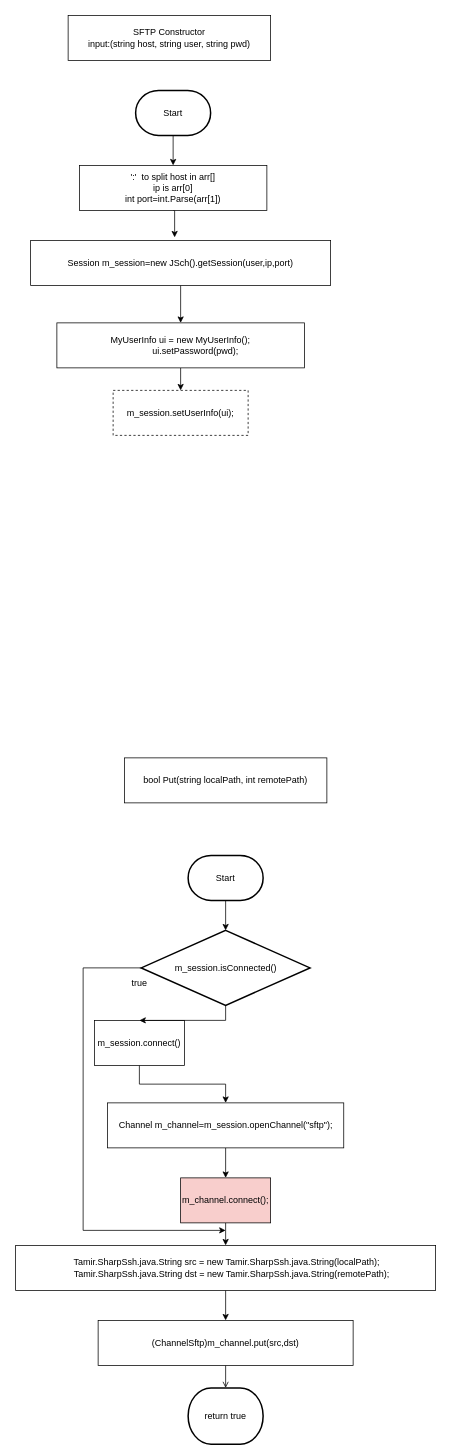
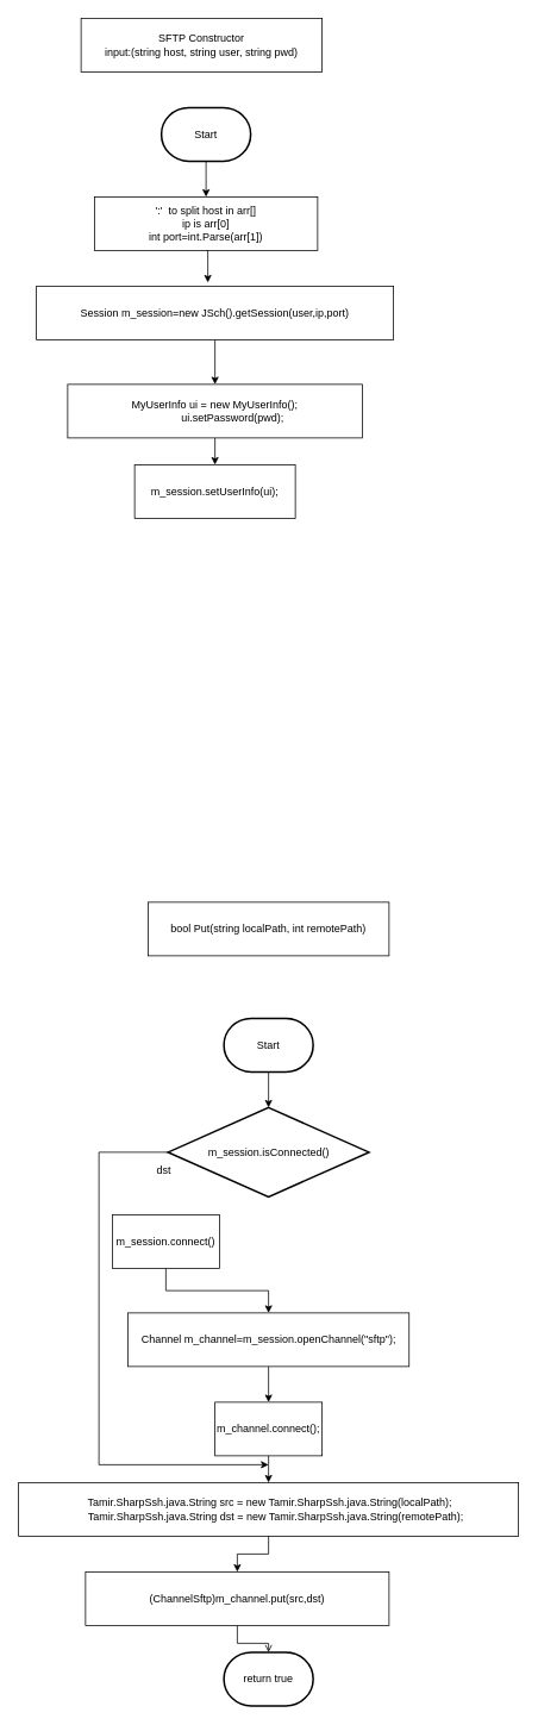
  <mxCell id="0" />
  <mxCell id="1" parent="0" />
  <mxCell id="2" style="edgeStyle=orthogonalEdgeStyle;rounded=0;orthogonalLoop=1;jettySize=auto;html=1;exitX=0.5;exitY=1;exitDx=0;exitDy=0;exitPerimeter=0;" edge="1" parent="1" source="3" target="19"><mxGeometry relative="1" as="geometry" /></mxCell>
  <mxCell id="3" value="Start" style="strokeWidth=2;html=1;shape=mxgraph.flowchart.terminator;whiteSpace=wrap;" vertex="1" parent="1"><mxGeometry x="250" y="1140" width="100" height="60" as="geometry" /></mxCell>
  <mxCell id="4" style="edgeStyle=orthogonalEdgeStyle;rounded=0;orthogonalLoop=1;jettySize=auto;html=1;exitX=0.5;exitY=1;exitDx=0;exitDy=0;entryX=0.5;entryY=0;entryDx=0;entryDy=0;" edge="1" parent="1" source="5" target="21"><mxGeometry relative="1" as="geometry" /></mxCell>
  <mxCell id="5" value="m_session.connect()" style="rounded=0;whiteSpace=wrap;html=1;" vertex="1" parent="1"><mxGeometry x="125" y="1360" width="120" height="60" as="geometry" /></mxCell>
  <mxCell id="6" value="bool Put(string localPath, int remotePath)" style="rounded=0;whiteSpace=wrap;html=1;" vertex="1" parent="1"><mxGeometry x="165" y="1010" width="270" height="60" as="geometry" /></mxCell>
  <mxCell id="7" value="SFTP Constructor&lt;br&gt;input:(string host, string user, string pwd)" style="rounded=0;whiteSpace=wrap;html=1;" vertex="1" parent="1"><mxGeometry x="90" y="20" width="270" height="60" as="geometry" /></mxCell>
  <mxCell id="8" style="edgeStyle=orthogonalEdgeStyle;rounded=0;orthogonalLoop=1;jettySize=auto;html=1;exitX=0.5;exitY=1;exitDx=0;exitDy=0;entryX=0.48;entryY=-0.067;entryDx=0;entryDy=0;entryPerimeter=0;" edge="1" parent="1" source="9" target="13"><mxGeometry relative="1" as="geometry" /></mxCell>
  <mxCell id="9" value="':'&amp;nbsp; to split host in arr[]&lt;br&gt;ip is arr[0]&lt;br&gt;int port=int.Parse(arr[1])" style="rounded=0;whiteSpace=wrap;html=1;" vertex="1" parent="1"><mxGeometry x="105" y="220" width="250" height="60" as="geometry" /></mxCell>
  <mxCell id="10" style="edgeStyle=orthogonalEdgeStyle;rounded=0;orthogonalLoop=1;jettySize=auto;html=1;exitX=0.5;exitY=1;exitDx=0;exitDy=0;exitPerimeter=0;entryX=0.5;entryY=0;entryDx=0;entryDy=0;" edge="1" parent="1" source="11" target="9"><mxGeometry relative="1" as="geometry" /></mxCell>
  <mxCell id="11" value="Start" style="strokeWidth=2;html=1;shape=mxgraph.flowchart.terminator;whiteSpace=wrap;" vertex="1" parent="1"><mxGeometry x="180" y="120" width="100" height="60" as="geometry" /></mxCell>
  <mxCell id="12" style="edgeStyle=orthogonalEdgeStyle;rounded=0;orthogonalLoop=1;jettySize=auto;html=1;exitX=0.5;exitY=1;exitDx=0;exitDy=0;" edge="1" parent="1" source="13" target="15"><mxGeometry relative="1" as="geometry" /></mxCell>
  <mxCell id="13" value="Session m_session=new JSch().getSession(user,ip,port)" style="rounded=0;whiteSpace=wrap;html=1;" vertex="1" parent="1"><mxGeometry x="40" y="320" width="400" height="60" as="geometry" /></mxCell>
  <mxCell id="14" style="edgeStyle=orthogonalEdgeStyle;rounded=0;orthogonalLoop=1;jettySize=auto;html=1;exitX=0.5;exitY=1;exitDx=0;exitDy=0;entryX=0.5;entryY=0;entryDx=0;entryDy=0;" edge="1" parent="1" source="15" target="16"><mxGeometry relative="1" as="geometry" /></mxCell>
  <mxCell id="15" value="&lt;div&gt;MyUserInfo ui = new MyUserInfo();&lt;/div&gt;&lt;div&gt;&amp;nbsp; &amp;nbsp; &amp;nbsp; &amp;nbsp; &amp;nbsp; &amp;nbsp; ui.setPassword(pwd);&lt;/div&gt;" style="rounded=0;whiteSpace=wrap;html=1;" vertex="1" parent="1"><mxGeometry x="75" y="430" width="330" height="60" as="geometry" /></mxCell>
- <mxCell id="16" value="m_session.setUserInfo(ui);" style="rounded=0;whiteSpace=wrap;html=1;dashed=1;" vertex="1" parent="1"><mxGeometry x="150" y="520" width="180" height="60" as="geometry" /></mxCell>
- <mxCell id="17" style="edgeStyle=orthogonalEdgeStyle;rounded=0;orthogonalLoop=1;jettySize=auto;html=1;exitX=0.5;exitY=1;exitDx=0;exitDy=0;exitPerimeter=0;entryX=0.5;entryY=0;entryDx=0;entryDy=0;" edge="1" parent="1" source="19" target="5"><mxGeometry relative="1" as="geometry" /></mxCell>
+ <mxCell id="16" value="m_session.setUserInfo(ui);" style="rounded=0;whiteSpace=wrap;html=1;" vertex="1" parent="1"><mxGeometry x="150" y="520" width="180" height="60" as="geometry" /></mxCell>
  <mxCell id="18" style="edgeStyle=orthogonalEdgeStyle;rounded=0;orthogonalLoop=1;jettySize=auto;html=1;exitX=0;exitY=0.5;exitDx=0;exitDy=0;exitPerimeter=0;" edge="1" parent="1" source="19"><mxGeometry relative="1" as="geometry"><mxPoint x="300" y="1640" as="targetPoint" /><Array as="points"><mxPoint x="110" y="1290" /><mxPoint x="110" y="1640" /></Array></mxGeometry></mxCell>
  <mxCell id="19" value="m_session.isConnected()" style="strokeWidth=2;html=1;shape=mxgraph.flowchart.decision;whiteSpace=wrap;" vertex="1" parent="1"><mxGeometry x="187.5" y="1240" width="225" height="100" as="geometry" /></mxCell>
  <mxCell id="20" style="edgeStyle=orthogonalEdgeStyle;rounded=0;orthogonalLoop=1;jettySize=auto;html=1;exitX=0.5;exitY=1;exitDx=0;exitDy=0;entryX=0.5;entryY=0;entryDx=0;entryDy=0;" edge="1" parent="1" source="21" target="23"><mxGeometry relative="1" as="geometry" /></mxCell>
  <mxCell id="21" value="Channel m_channel=m_session.openChannel(&quot;sftp&quot;);" style="rounded=0;whiteSpace=wrap;html=1;" vertex="1" parent="1"><mxGeometry x="142.5" y="1470" width="315" height="60" as="geometry" /></mxCell>
  <mxCell id="22" style="edgeStyle=orthogonalEdgeStyle;rounded=0;orthogonalLoop=1;jettySize=auto;html=1;exitX=0.5;exitY=1;exitDx=0;exitDy=0;entryX=0.5;entryY=0;entryDx=0;entryDy=0;" edge="1" parent="1" source="23" target="25"><mxGeometry relative="1" as="geometry" /></mxCell>
- <mxCell id="23" value="m_channel.connect();" style="rounded=0;whiteSpace=wrap;html=1;fillColor=#f8cecc;" vertex="1" parent="1"><mxGeometry x="240" y="1570" width="120" height="60" as="geometry" /></mxCell>
+ <mxCell id="23" value="m_channel.connect();" style="rounded=0;whiteSpace=wrap;html=1;" vertex="1" parent="1"><mxGeometry x="240" y="1570" width="120" height="60" as="geometry" /></mxCell>
  <mxCell id="24" style="edgeStyle=orthogonalEdgeStyle;rounded=0;orthogonalLoop=1;jettySize=auto;html=1;exitX=0.5;exitY=1;exitDx=0;exitDy=0;entryX=0.5;entryY=0;entryDx=0;entryDy=0;" edge="1" parent="1" source="25" target="27"><mxGeometry relative="1" as="geometry" /></mxCell>
  <mxCell id="25" value="&lt;div&gt;&amp;nbsp;Tamir.SharpSsh.java.String src = new Tamir.SharpSsh.java.String(localPath);&lt;/div&gt;&lt;div&gt;&amp;nbsp; &amp;nbsp; &amp;nbsp;Tamir.SharpSsh.java.String dst = new Tamir.SharpSsh.java.String(remotePath);&lt;/div&gt;" style="rounded=0;whiteSpace=wrap;html=1;" vertex="1" parent="1"><mxGeometry x="20" y="1660" width="560" height="60" as="geometry" /></mxCell>
  <mxCell id="26" style="edgeStyle=orthogonalEdgeStyle;rounded=0;orthogonalLoop=1;jettySize=auto;html=1;exitX=0.5;exitY=1;exitDx=0;exitDy=0;entryX=0.5;entryY=0;entryDx=0;entryDy=0;entryPerimeter=0;endArrow=open;" edge="1" parent="1" source="27" target="29"><mxGeometry relative="1" as="geometry" /></mxCell>
- <mxCell id="27" value="(ChannelSftp)m_channel.put(src,dst)" style="rounded=0;whiteSpace=wrap;html=1;" vertex="1" parent="1"><mxGeometry x="130" y="1760" width="340" height="60" as="geometry" /></mxCell>
- <mxCell id="28" value="true" style="text;html=1;resizable=0;points=[];autosize=1;align=left;verticalAlign=top;spacingTop=-4;" vertex="1" parent="1"><mxGeometry x="173" y="1301" width="40" height="20" as="geometry" /></mxCell>
- <mxCell id="29" value="return true" style="strokeWidth=2;html=1;shape=mxgraph.flowchart.terminator;whiteSpace=wrap;" vertex="1" parent="1"><mxGeometry x="250" y="1850" width="100" height="75" as="geometry" /></mxCell>
+ <mxCell id="27" value="(ChannelSftp)m_channel.put(src,dst)" style="rounded=0;whiteSpace=wrap;html=1;" vertex="1" parent="1"><mxGeometry x="95" y="1760" width="340" height="60" as="geometry" /></mxCell>
+ <mxCell id="28" value="dst" style="text;html=1;resizable=0;points=[];autosize=1;align=left;verticalAlign=top;spacingTop=-4;" vertex="1" parent="1"><mxGeometry x="173" y="1301" width="40" height="20" as="geometry" /></mxCell>
+ <mxCell id="29" value="return true" style="strokeWidth=2;html=1;shape=mxgraph.flowchart.terminator;whiteSpace=wrap;" vertex="1" parent="1"><mxGeometry x="250" y="1850" width="100" height="60" as="geometry" /></mxCell>
